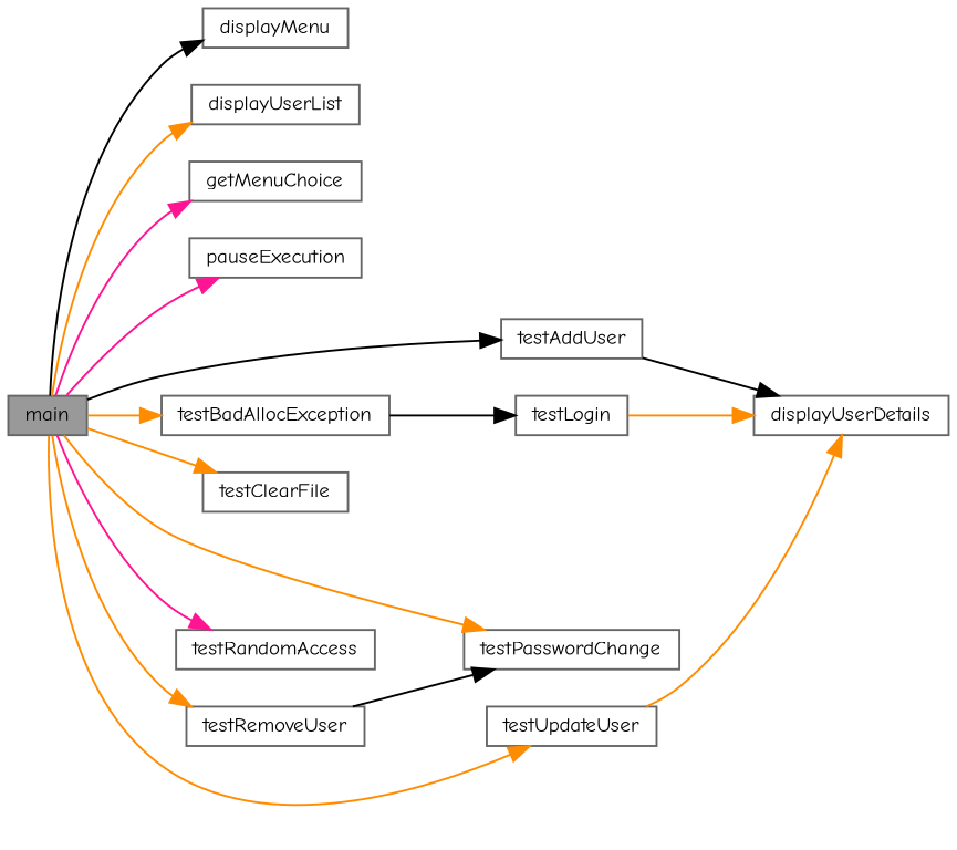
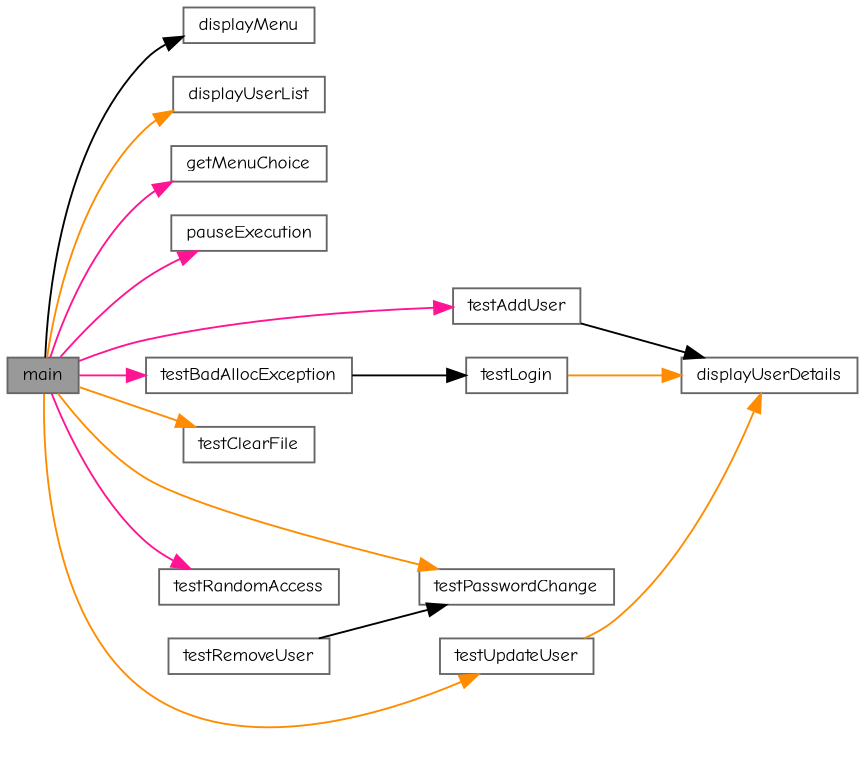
  digraph {
    fontname="Comic Neue"
    rankdir=LR
    node [color=grey40 fillcolor=white fontname="Comic Neue" fontsize=10 shape=box style=filled]
    edge [color=darkorange fontname="Comic Neue" fontsize=10 labelfontname=Helvetica labelfontsize=10 style=solid]
    n1 [color=gray40 fillcolor=grey60 fontcolor=black height=0.2 label=main width=0.4]
    n2 [height=0.2 label=displayMenu width=0.4]
    n3 [height=0.2 label=displayUserList width=0.4]
    n4 [height=0.2 label=getMenuChoice width=0.4]
    n5 [height=0.2 label=pauseExecution width=0.4]
    n6 [height=0.2 label=testAddUser width=0.4]
    n7 [height=0.2 label=testBadAllocException width=0.4]
    n8 [height=0.2 label=testClearFile width=0.4]
    n9 [height=0.2 label=testPasswordChange width=0.4]
    n10 [height=0.2 label=testRandomAccess width=0.4]
    n11 [height=0.2 label=testRemoveUser width=0.4]
    n12 [height=0.2 label=testUpdateUser width=0.4]
    n13 [height=0.2 label=displayUserDetails width=0.4]
    n14 [height=0.2 label=testLogin width=0.4]
    n1 -> n2 [color=black]
    n1 -> n3
    n1 -> n4 [color=deeppink]
    n1 -> n5 [color=deeppink]
-   n1 -> n6 [color=black]
-   n1 -> n7
+   n1 -> n6 [color=deeppink]
+   n1 -> n7 [color=deeppink]
    n1 -> n8
    n1 -> n9
    n1 -> n10 [color=deeppink]
-   n1 -> n11
    n1 -> n12
    n6 -> n13 [color=black]
    n7 -> n14 [color=black]
    n11 -> n9 [color=black]
    n12 -> n13
    n14 -> n13
  }
